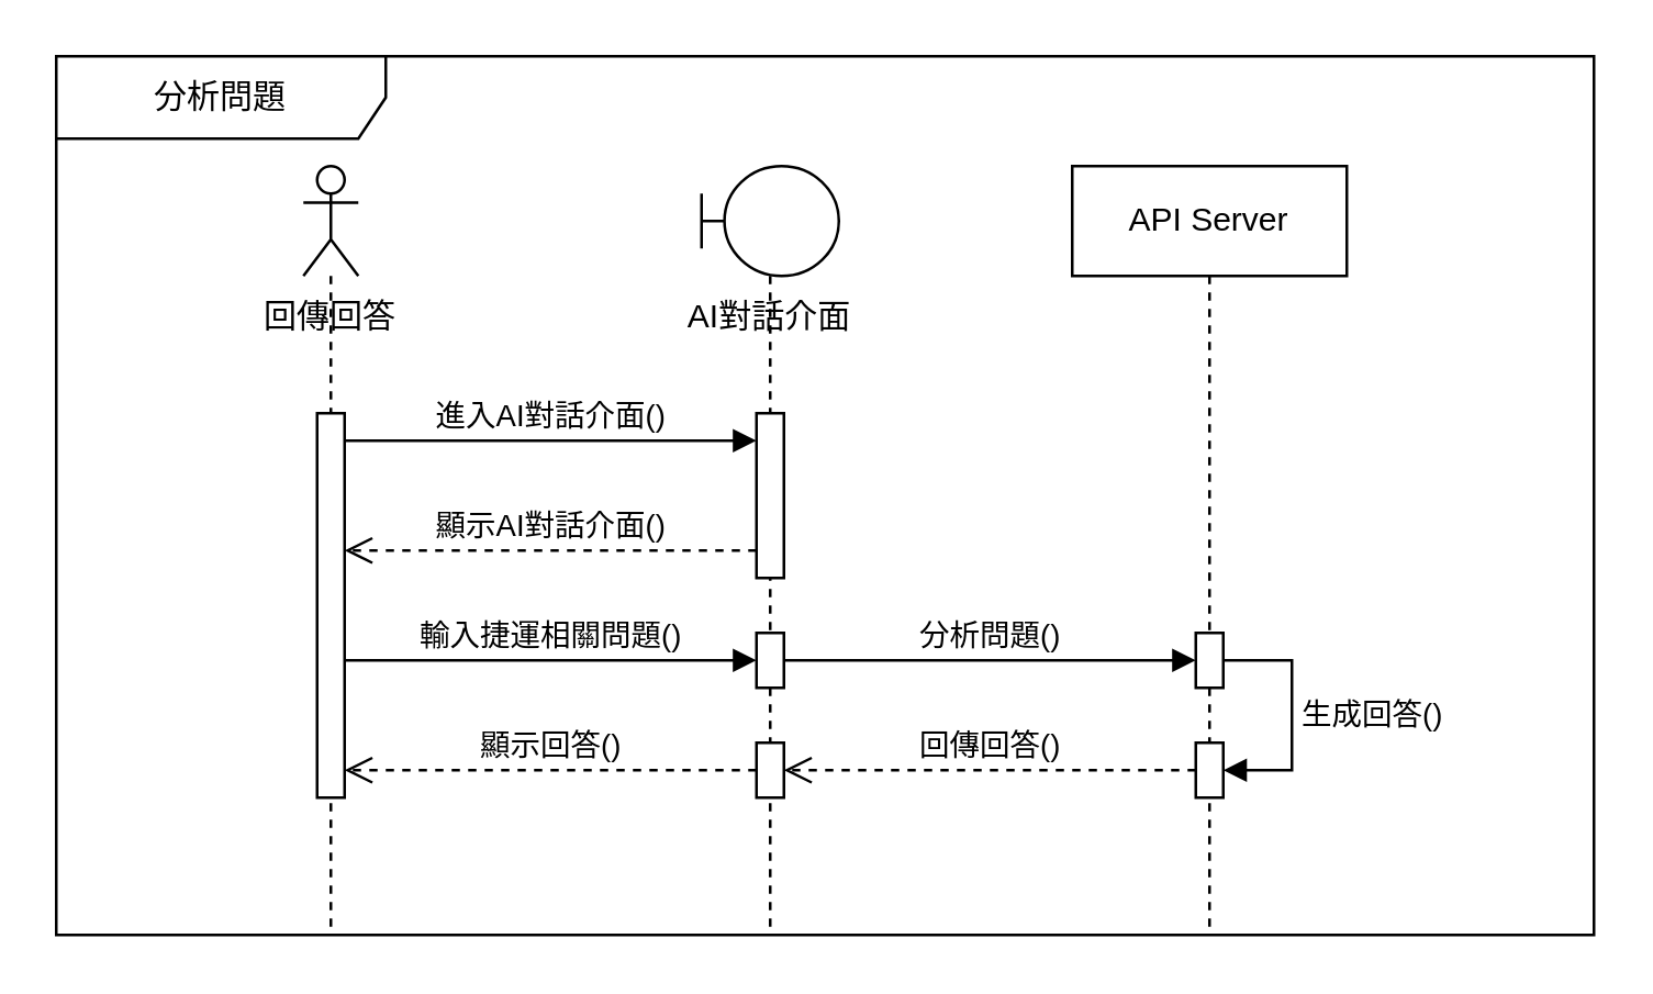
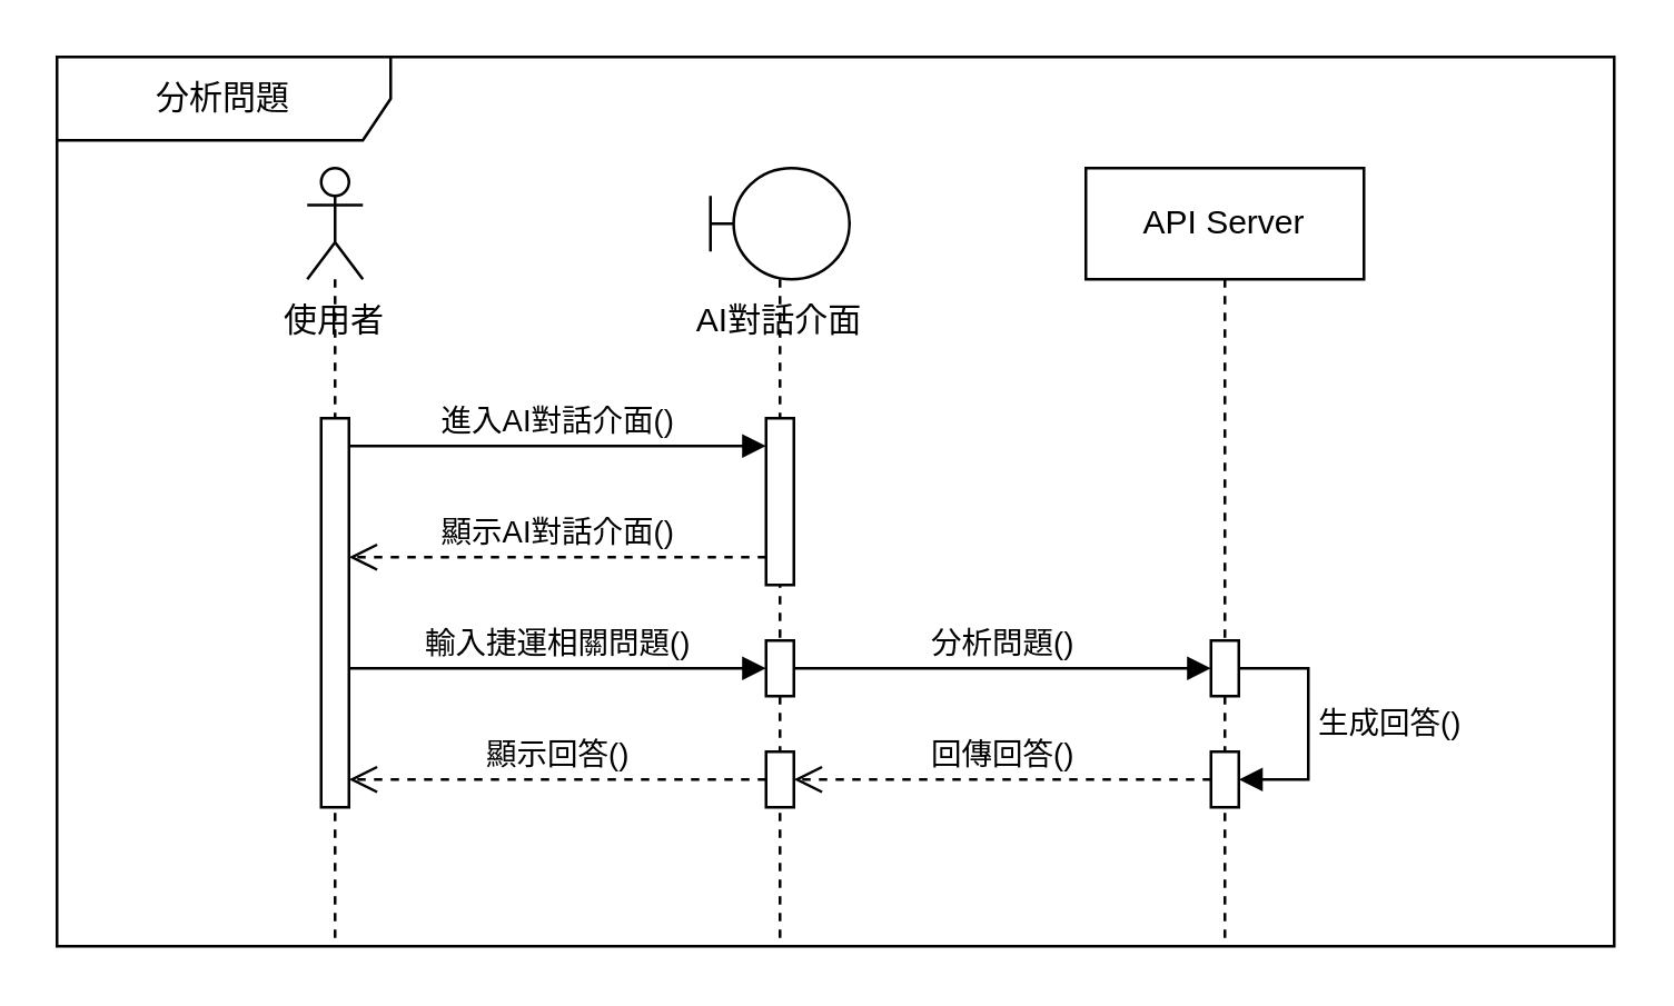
  <mxCell id="0" />
  <mxCell id="1" parent="0" />
  <mxCell id="2" value="" style="shape=umlLifeline;perimeter=lifelinePerimeter;whiteSpace=wrap;html=1;container=1;dropTarget=0;collapsible=0;recursiveResize=0;outlineConnect=0;portConstraint=eastwest;newEdgeStyle={&quot;curved&quot;:0,&quot;rounded&quot;:0};participant=umlActor;" parent="1" vertex="1"><mxGeometry x="110" y="60" width="20" height="280" as="geometry" /></mxCell>
  <mxCell id="3" value="" style="html=1;points=[[0,0,0,0,5],[0,1,0,0,-5],[1,0,0,0,5],[1,1,0,0,-5]];perimeter=orthogonalPerimeter;outlineConnect=0;targetShapes=umlLifeline;portConstraint=eastwest;newEdgeStyle={&quot;curved&quot;:0,&quot;rounded&quot;:0};" parent="2" vertex="1"><mxGeometry x="5" y="90" width="10" height="140" as="geometry" /></mxCell>
  <mxCell id="4" value="" style="shape=umlLifeline;perimeter=lifelinePerimeter;whiteSpace=wrap;html=1;container=1;dropTarget=0;collapsible=0;recursiveResize=0;outlineConnect=0;portConstraint=eastwest;newEdgeStyle={&quot;curved&quot;:0,&quot;rounded&quot;:0};participant=umlBoundary;" parent="1" vertex="1"><mxGeometry x="255" y="60" width="50" height="280" as="geometry" /></mxCell>
  <mxCell id="5" value="" style="html=1;points=[[0,0,0,0,5],[0,1,0,0,-5],[1,0,0,0,5],[1,1,0,0,-5]];perimeter=orthogonalPerimeter;outlineConnect=0;targetShapes=umlLifeline;portConstraint=eastwest;newEdgeStyle={&quot;curved&quot;:0,&quot;rounded&quot;:0};" parent="4" vertex="1"><mxGeometry x="20" y="170" width="10" height="20" as="geometry" /></mxCell>
  <mxCell id="6" value="API Server" style="shape=umlLifeline;perimeter=lifelinePerimeter;whiteSpace=wrap;html=1;container=1;dropTarget=0;collapsible=0;recursiveResize=0;outlineConnect=0;portConstraint=eastwest;newEdgeStyle={&quot;curved&quot;:0,&quot;rounded&quot;:0};" parent="1" vertex="1"><mxGeometry x="390" y="60" width="100" height="280" as="geometry" /></mxCell>
  <mxCell id="7" value="" style="html=1;points=[[0,0,0,0,5],[0,1,0,0,-5],[1,0,0,0,5],[1,1,0,0,-5]];perimeter=orthogonalPerimeter;outlineConnect=0;targetShapes=umlLifeline;portConstraint=eastwest;newEdgeStyle={&quot;curved&quot;:0,&quot;rounded&quot;:0};" parent="6" vertex="1"><mxGeometry x="45" y="170" width="10" height="20" as="geometry" /></mxCell>
  <mxCell id="8" value="" style="html=1;points=[[0,0,0,0,5],[0,1,0,0,-5],[1,0,0,0,5],[1,1,0,0,-5]];perimeter=orthogonalPerimeter;outlineConnect=0;targetShapes=umlLifeline;portConstraint=eastwest;newEdgeStyle={&quot;curved&quot;:0,&quot;rounded&quot;:0};" parent="6" vertex="1"><mxGeometry x="-115" y="210" width="10" height="20" as="geometry" /></mxCell>
  <mxCell id="9" value="回傳&lt;span style=&quot;text-align: left;&quot;&gt;回答&lt;/span&gt;()" style="html=1;verticalAlign=bottom;endArrow=open;dashed=1;endSize=8;curved=0;rounded=0;" parent="6" source="11" target="8" edge="1"><mxGeometry relative="1" as="geometry"><mxPoint x="-25" y="219.76" as="sourcePoint" /><mxPoint x="-90" y="220" as="targetPoint" /><Array as="points"><mxPoint x="-30" y="220" /></Array></mxGeometry></mxCell>
  <mxCell id="10" value="顯示&lt;span style=&quot;text-align: left;&quot;&gt;回答&lt;/span&gt;()" style="html=1;verticalAlign=bottom;endArrow=open;dashed=1;endSize=8;curved=0;rounded=0;" parent="6" source="8" edge="1"><mxGeometry relative="1" as="geometry"><mxPoint x="-160" y="219.76" as="sourcePoint" /><mxPoint x="-265" y="220" as="targetPoint" /></mxGeometry></mxCell>
  <mxCell id="11" value="" style="html=1;points=[[0,0,0,0,5],[0,1,0,0,-5],[1,0,0,0,5],[1,1,0,0,-5]];perimeter=orthogonalPerimeter;outlineConnect=0;targetShapes=umlLifeline;portConstraint=eastwest;newEdgeStyle={&quot;curved&quot;:0,&quot;rounded&quot;:0};" vertex="1" parent="6"><mxGeometry x="45" y="210" width="10" height="20" as="geometry" /></mxCell>
  <mxCell id="12" value="生成回答()" style="html=1;align=left;spacingLeft=2;endArrow=block;rounded=0;edgeStyle=orthogonalEdgeStyle;curved=0;rounded=0;" edge="1" target="11" parent="6" source="7"><mxGeometry relative="1" as="geometry"><mxPoint x="60" y="180" as="sourcePoint" /><Array as="points"><mxPoint x="80" y="180" /><mxPoint x="80" y="220" /></Array></mxGeometry></mxCell>
  <mxCell id="13" value="進入AI對話介面()" style="html=1;verticalAlign=bottom;endArrow=block;curved=0;rounded=0;" parent="1" target="17" edge="1"><mxGeometry relative="1" as="geometry"><mxPoint x="125" y="160" as="sourcePoint" /><mxPoint x="230" y="160" as="targetPoint" /></mxGeometry></mxCell>
  <mxCell id="14" value="分析問題" style="shape=umlFrame;whiteSpace=wrap;html=1;pointerEvents=0;width=120;height=30;" parent="1" vertex="1"><mxGeometry x="20" y="20" width="560" height="320" as="geometry" /></mxCell>
- <mxCell id="15" value="回傳回答" style="text;html=1;align=center;verticalAlign=middle;whiteSpace=wrap;rounded=0;" parent="1" vertex="1"><mxGeometry x="90" y="100" width="60" height="30" as="geometry" /></mxCell>
+ <mxCell id="15" value="使用者" style="text;html=1;align=center;verticalAlign=middle;whiteSpace=wrap;rounded=0;" parent="1" vertex="1"><mxGeometry x="90" y="100" width="60" height="30" as="geometry" /></mxCell>
  <mxCell id="16" value="AI對話&lt;span style=&quot;background-color: transparent; color: light-dark(rgb(0, 0, 0), rgb(255, 255, 255));&quot;&gt;介面&lt;/span&gt;" style="text;html=1;align=center;verticalAlign=middle;whiteSpace=wrap;rounded=0;" parent="1" vertex="1"><mxGeometry x="230" y="100" width="100" height="30" as="geometry" /></mxCell>
  <mxCell id="17" value="" style="html=1;points=[[0,0,0,0,5],[0,1,0,0,-5],[1,0,0,0,5],[1,1,0,0,-5]];perimeter=orthogonalPerimeter;outlineConnect=0;targetShapes=umlLifeline;portConstraint=eastwest;newEdgeStyle={&quot;curved&quot;:0,&quot;rounded&quot;:0};" parent="1" vertex="1"><mxGeometry x="275" y="150" width="10" height="60" as="geometry" /></mxCell>
  <mxCell id="18" value="顯示AI對話介面()" style="html=1;verticalAlign=bottom;endArrow=open;dashed=1;endSize=8;curved=0;rounded=0;" parent="1" target="3" edge="1"><mxGeometry relative="1" as="geometry"><mxPoint x="275" y="200" as="sourcePoint" /><mxPoint x="160" y="195" as="targetPoint" /><Array as="points" /></mxGeometry></mxCell>
  <mxCell id="19" value="輸入捷運相關問題()" style="html=1;verticalAlign=bottom;endArrow=block;curved=0;rounded=0;" parent="1" source="3" edge="1"><mxGeometry width="80" relative="1" as="geometry"><mxPoint x="160" y="239.76" as="sourcePoint" /><mxPoint x="275" y="240" as="targetPoint" /><Array as="points"><mxPoint x="200" y="240" /></Array></mxGeometry></mxCell>
  <mxCell id="20" value="分析問題()" style="html=1;verticalAlign=bottom;endArrow=block;curved=0;rounded=0;" parent="1" source="5" target="7" edge="1"><mxGeometry width="80" relative="1" as="geometry"><mxPoint x="314" y="320" as="sourcePoint" /><mxPoint x="394" y="320" as="targetPoint" /></mxGeometry></mxCell>
